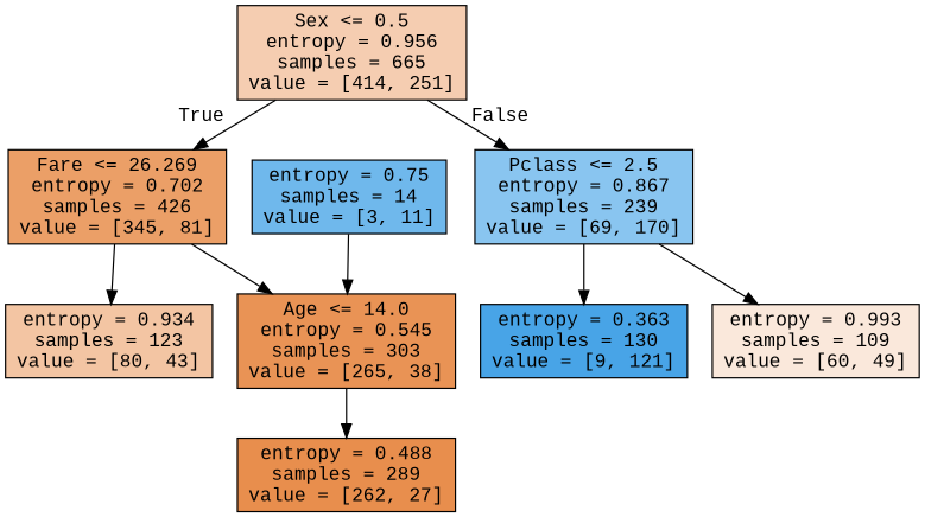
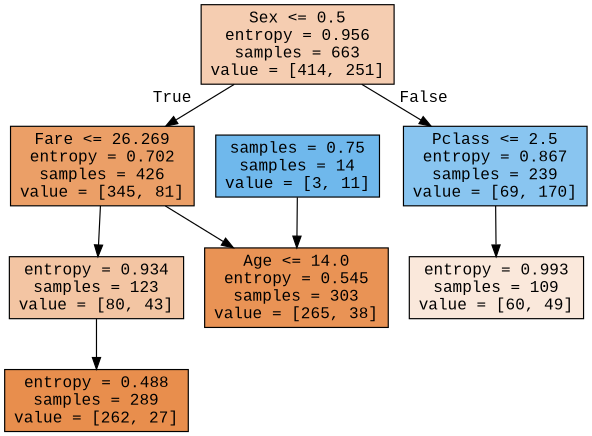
  digraph {
    fontname="Liberation Mono"
    node [color=black fontname="Liberation Mono" shape=box style=filled]
    edge [fontname="Liberation Mono"]
-   n1 [fillcolor="#f5cdb1" label="Sex <= 0.5\nentropy = 0.956\nsamples = 665\nvalue = [414, 251]"]
+   n1 [fillcolor="#f5cdb1" label="Sex <= 0.5\nentropy = 0.956\nsamples = 663\nvalue = [414, 251]"]
    n2 [fillcolor="#eb9f67" label="Fare <= 26.269\nentropy = 0.702\nsamples = 426\nvalue = [345, 81]"]
    n3 [fillcolor="#89c5f0" label="Pclass <= 2.5\nentropy = 0.867\nsamples = 239\nvalue = [69, 170]"]
    n4 [fillcolor="#e99355" label="Age <= 14.0\nentropy = 0.545\nsamples = 303\nvalue = [265, 38]"]
    n5 [fillcolor="#f3c5a3" label="entropy = 0.934\nsamples = 123\nvalue = [80, 43]"]
-   n6 [fillcolor="#48a4e7" label="entropy = 0.363\nsamples = 130\nvalue = [9, 121]"]
    n7 [fillcolor="#fae8db" label="entropy = 0.993\nsamples = 109\nvalue = [60, 49]"]
    n8 [fillcolor="#e88e4d" label="entropy = 0.488\nsamples = 289\nvalue = [262, 27]"]
-   n9 [fillcolor="#6fb8ec" label="entropy = 0.75\nsamples = 14\nvalue = [3, 11]"]
+   n9 [fillcolor="#6fb8ec" label="samples = 0.75\nsamples = 14\nvalue = [3, 11]"]
    n1 -> n2 [headlabel=True labelangle=45 labeldistance=2.5]
    n1 -> n3 [headlabel=False labelangle=-45 labeldistance=2.5]
    n2 -> n4
    n2 -> n5
-   n3 -> n6
    n3 -> n7
-   n4 -> n8
+   n5 -> n8
    n9 -> n4
  }
